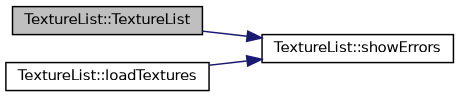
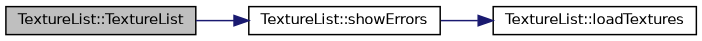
  digraph {
    rankdir=LR
    node [color=black fillcolor=white fontname=Helvetica fontsize=10 shape=record style=filled]
    edge [color=midnightblue fontname=Helvetica fontsize=10 labelfontname=Helvetica labelfontsize=10 style=solid]
    n1 [fillcolor=grey75 fontcolor=black height=0.2 label="TextureList::TextureList" width=0.4]
    n2 [height=0.2 label="TextureList::showErrors" width=0.4]
    n3 [height=0.2 label="TextureList::loadTextures" width=0.4]
    n1 -> n2
-   n3 -> n2
+   n2 -> n3
  }
